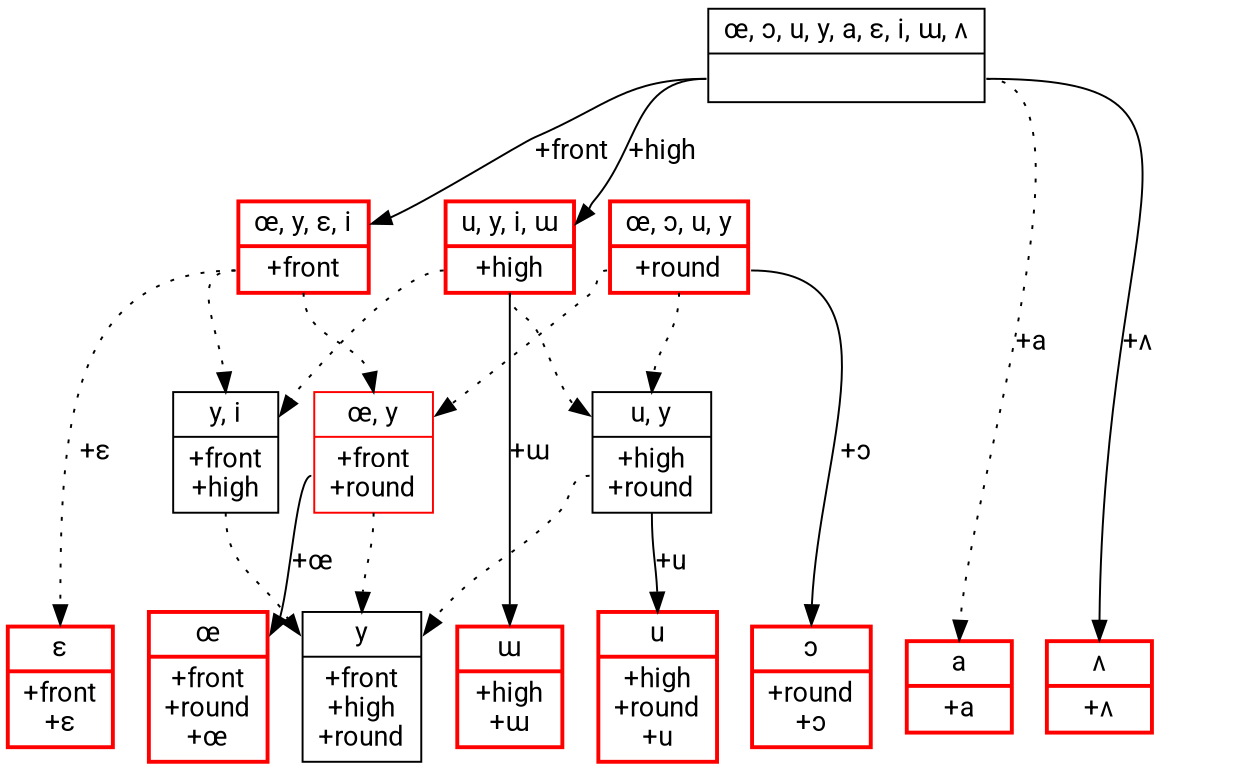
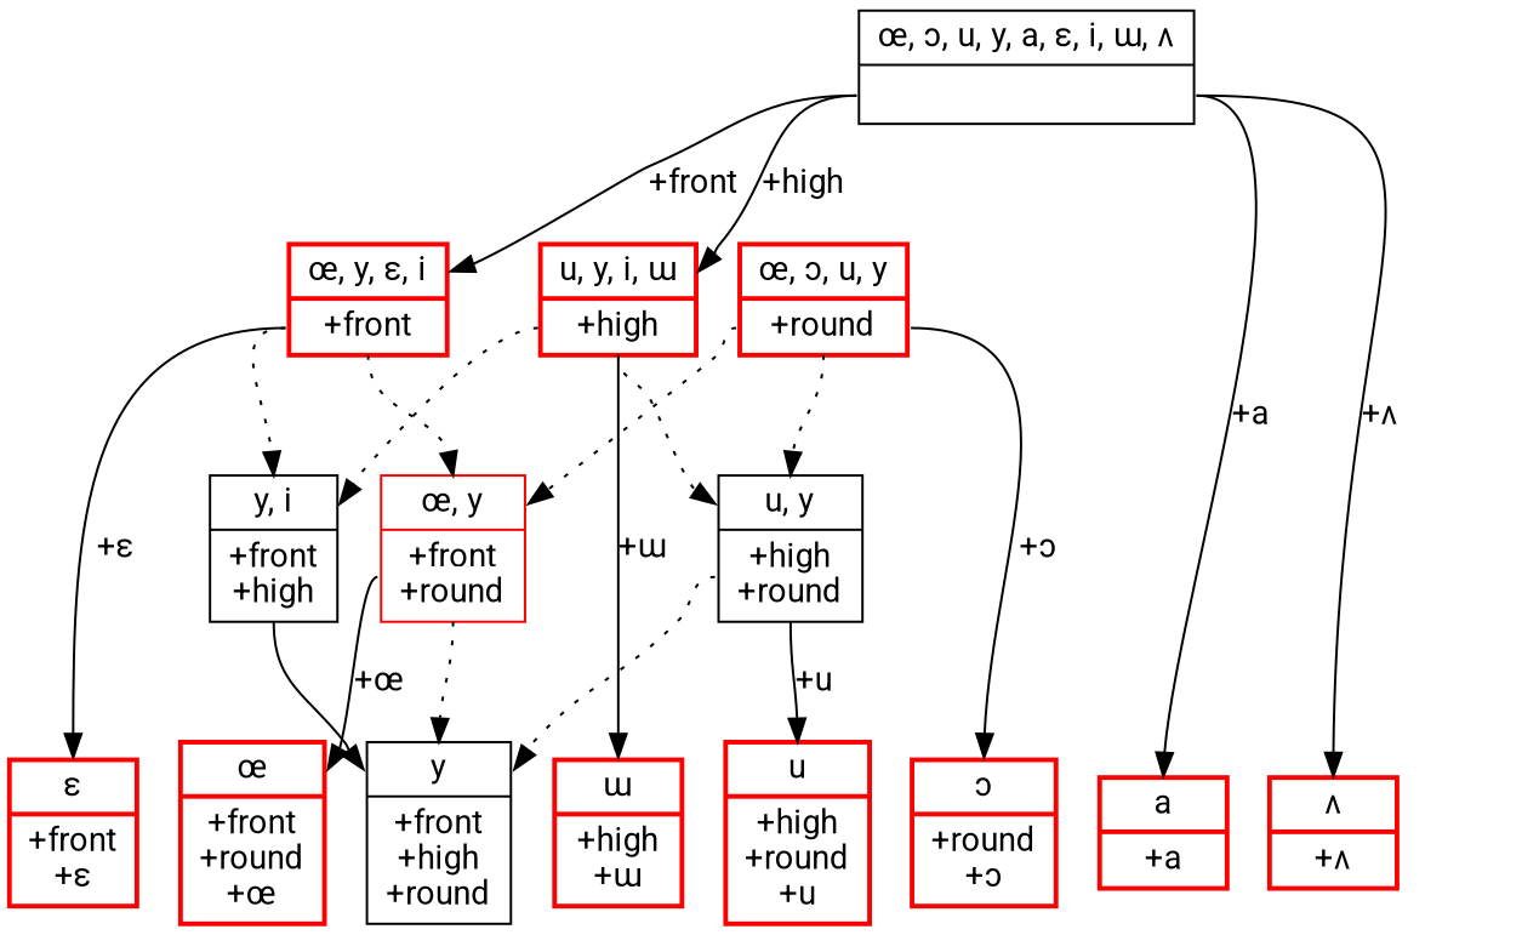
  digraph {
    fontname=Roboto
    node [color=red fontname=Roboto shape=record style=bold]
    edge [fontname=Roboto headport=segs tailport=feats]
    n1 [label="{<segs> œ, y, ɛ, i|<feats> +front}"]
    n2 [label="{<segs> u, y, i, ɯ|<feats> +high}"]
    n3 [label="{<segs> œ, ɔ, u, y|<feats> +round}"]
    n4 [label="{<segs> y, i|<feats> +front\n+high}" color="" style=""]
    n5 [label="{<segs> œ, y|<feats> +front\n+round}" style=""]
    n6 [label="{<segs> u, y|<feats> +high\n+round}" color="" style=""]
    n7 [label="{<segs> y|<feats> +front\n+high\n+round}" color="" style=""]
    n8 [label="{<segs> ɛ|<feats> +front\n+ɛ}"]
    n9 [label="{<segs> ɯ|<feats> +high\n+ɯ}"]
    n10 [label="{<segs> œ|<feats> +front\n+round\n+œ}"]
    n11 [label="{<segs> u|<feats> +high\n+round\n+u}"]
    n12 [label="{<segs> ɔ|<feats> +round\n+ɔ}"]
    n13 [label="{<segs> a|<feats> +a}"]
    n14 [label="{<segs> ʌ|<feats> +ʌ}"]
    n15 [label="{<segs> œ, ɔ, u, y, a, ɛ, i, ɯ, ʌ|<feats> \n}" color="" style=""]
    subgraph sub_1 {
      rank=same
      n1
      n2
      n3
    }
    subgraph sub_2 {
      rank=same
      n4
      n5
      n6
    }
    subgraph sub_3 {
      rank=same
      n7
      n8
      n9
      n10
      n11
      n12
      n13
      n14
    }
    n1 -> n4 [style=dotted]
    n1 -> n5 [style=dotted]
-   n1 -> n8 [label="+ɛ" style=dotted]
+   n1 -> n8 [label="+ɛ"]
    n2 -> n4 [style=dotted]
    n2 -> n6 [style=dotted]
    n2 -> n9 [label="+ɯ"]
    n3 -> n5 [style=dotted]
    n3 -> n6 [style=dotted]
    n3 -> n12 [label="+ɔ"]
-   n4 -> n7 [style=dotted]
+   n4 -> n7 [style=solid]
    n5 -> n7 [style=dotted]
    n5 -> n10 [label="+œ"]
    n6 -> n7 [style=dotted]
    n6 -> n11 [label="+u"]
    n15 -> n1 [label="+front"]
    n15 -> n2 [label="+high"]
-   n15 -> n13 [label="+a" style=dotted]
+   n15 -> n13 [label="+a"]
    n15 -> n14 [label="+ʌ"]
  }
